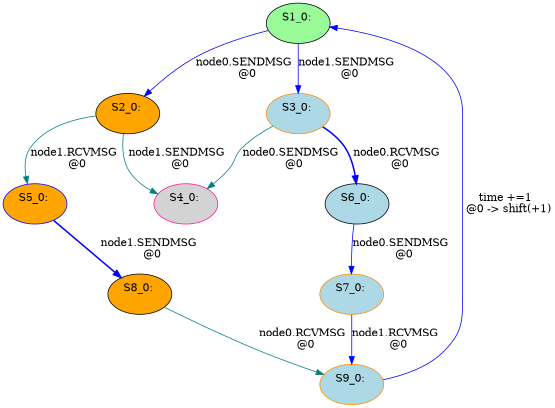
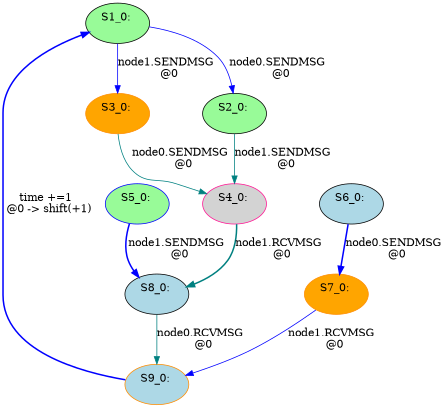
  digraph {
    node [color=black fillcolor=lightblue style=filled]
    edge [color=blue style=solid]
    n1 [fillcolor=palegreen label="S1_0: \n "]
-   n2 [fillcolor=orange label="S2_0: \n "]
-   n3 [color=darkorange label="S3_0: \n "]
+   n2 [fillcolor=palegreen label="S2_0: \n "]
+   n3 [color=darkorange fillcolor=orange label="S3_0: \n "]
    n4 [color=deeppink fillcolor=lightgrey label="S4_0: \n "]
-   n5 [color=blue fillcolor=orange label="S5_0: \n "]
+   n5 [color=blue fillcolor=palegreen label="S5_0: \n "]
    n6 [label="S6_0: \n "]
-   n7 [fillcolor=orange label="S8_0: \n "]
-   n8 [color=darkorange label="S7_0: \n "]
+   n7 [label="S8_0: \n "]
+   n8 [color=darkorange fillcolor=orange label="S7_0: \n "]
    n9 [color=darkorange label="S9_0: \n "]
    n1 -> n2 [label="node0.SENDMSG \n @0"]
    n1 -> n3 [label="node1.SENDMSG \n @0"]
    n2 -> n4 [color=teal label="node1.SENDMSG \n @0"]
-   n2 -> n5 [color=teal label="node1.RCVMSG \n @0"]
    n3 -> n4 [color=teal label="node0.SENDMSG \n @0"]
-   n3 -> n6 [label="node0.RCVMSG \n @0" style=bold]
+   n4 -> n7 [color=teal label="node1.RCVMSG \n @0" style=bold]
    n5 -> n7 [label="node1.SENDMSG \n @0" style=bold]
-   n6 -> n8 [label="node0.SENDMSG \n @0"]
+   n6 -> n8 [label="node0.SENDMSG \n @0" style=bold]
    n7 -> n9 [color=teal label="node0.RCVMSG \n @0"]
    n8 -> n9 [label="node1.RCVMSG \n @0"]
-   n9 -> n1 [label="time +=1 \n @0 -> shift(+1)"]
+   n9 -> n1 [label="time +=1 \n @0 -> shift(+1)" style=bold]
  }
